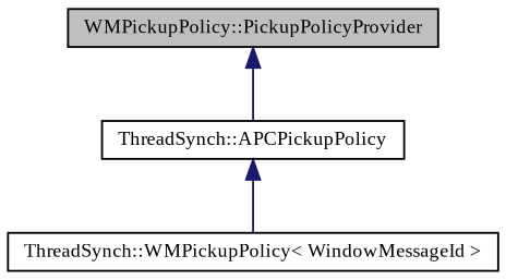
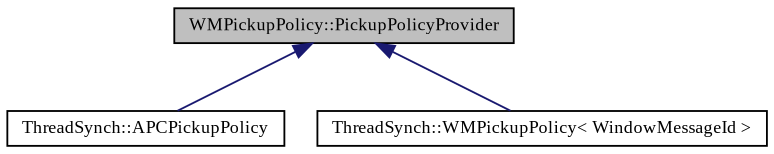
  digraph {
    fontname="Liberation Serif"
    node [color=black fillcolor=white fontname="Liberation Serif" fontsize=10 shape=record style=filled]
    edge [color=midnightblue dir=back fontname="Liberation Serif" fontsize=10 labelfontname="FreeSans.ttf" labelfontsize=10 style=solid]
    n1 [fillcolor=grey75 fontcolor=black height=0.2 label="WMPickupPolicy::PickupPolicyProvider" width=0.4]
    n2 [height=0.2 label="ThreadSynch::APCPickupPolicy" width=0.4]
    n3 [height=0.2 label="ThreadSynch::WMPickupPolicy\< WindowMessageId \>" width=0.4]
    n1 -> n2
-   n2 -> n3
+   n1 -> n3
  }
